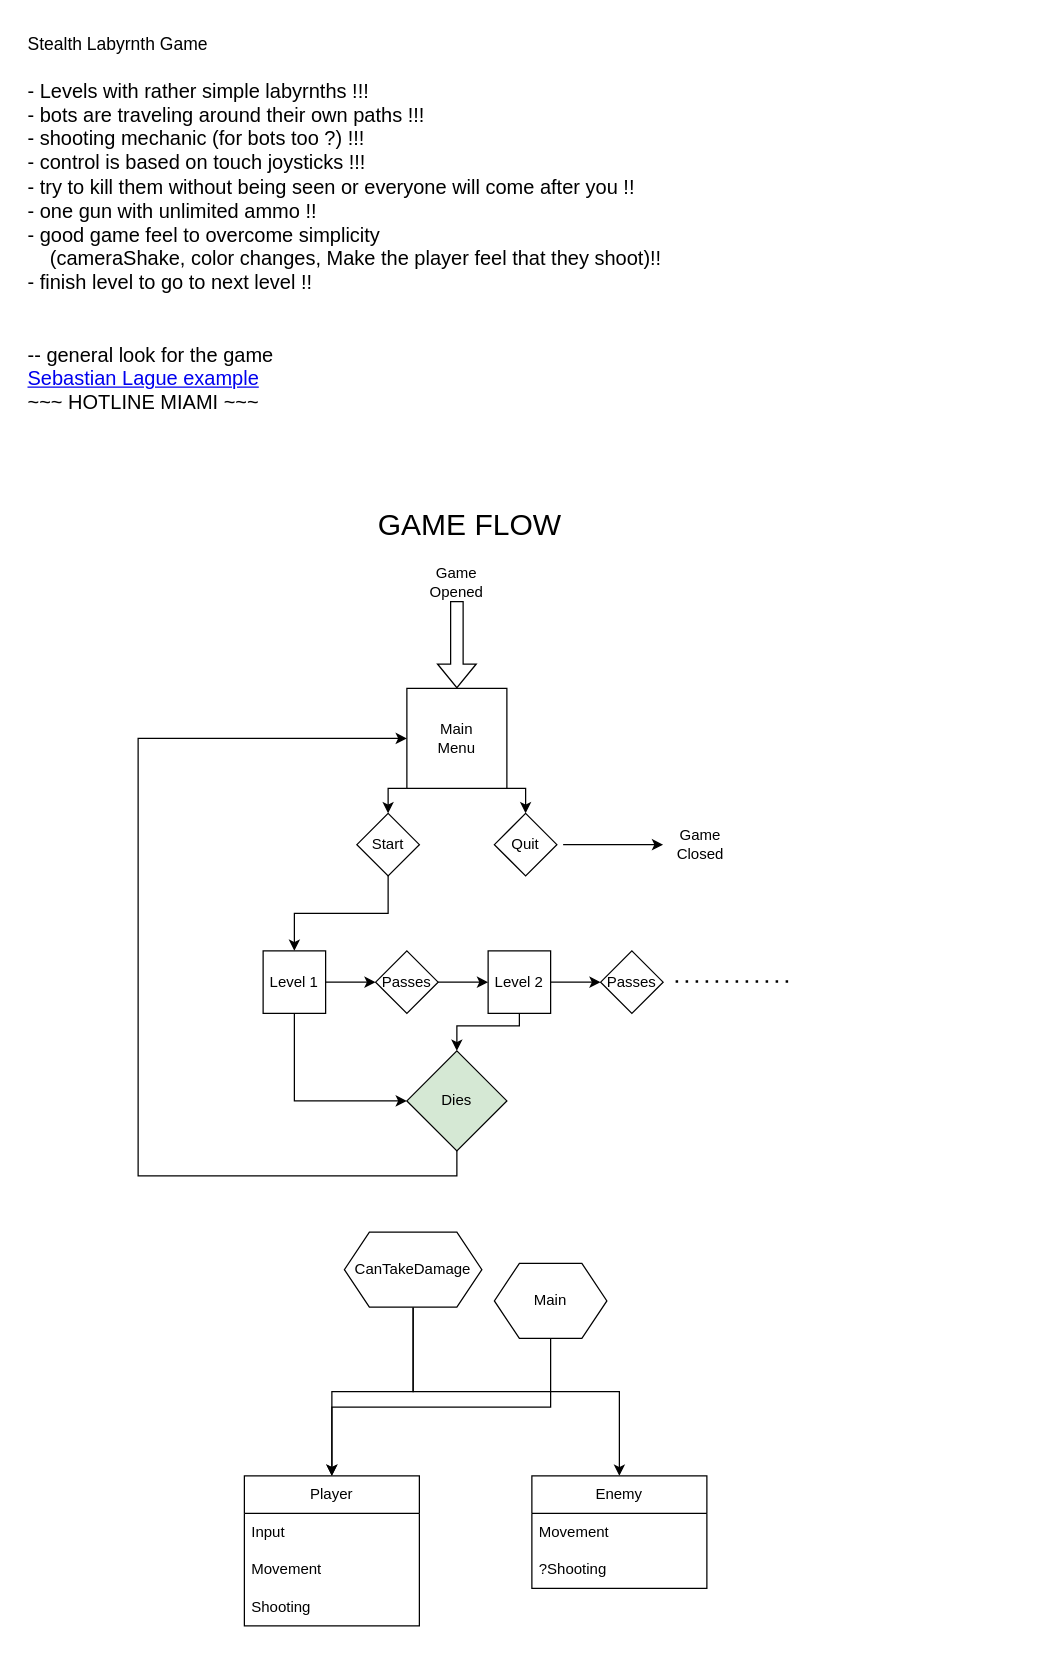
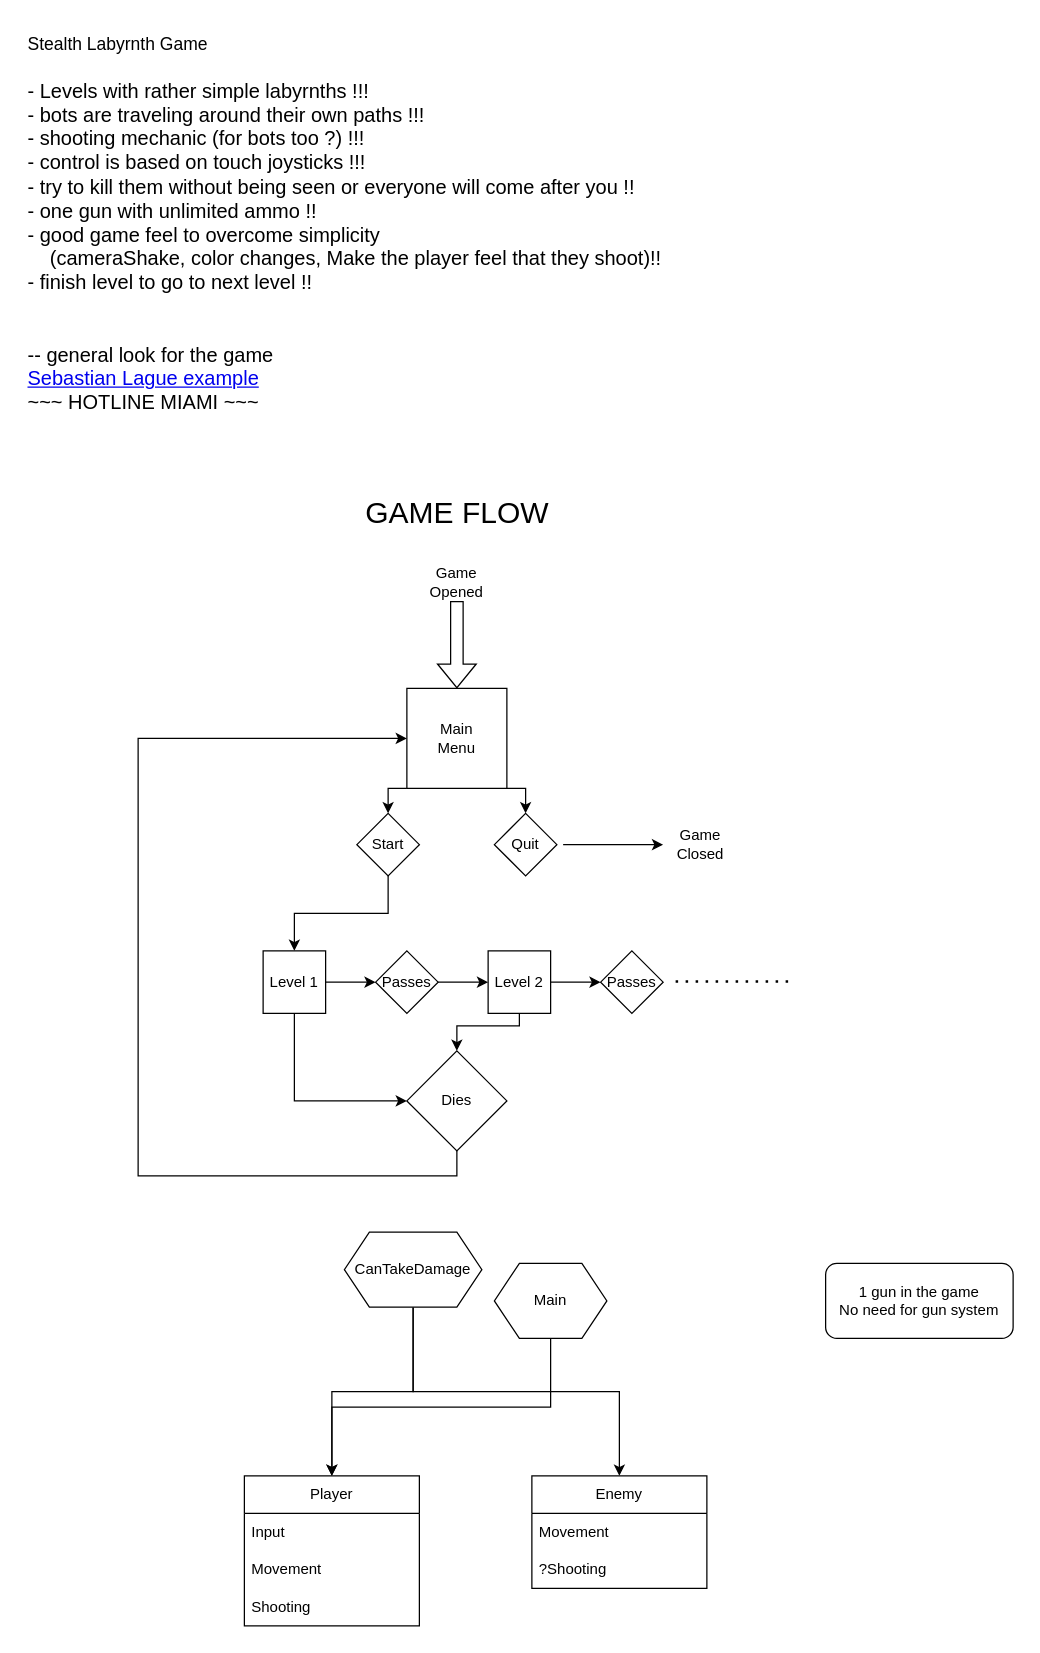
  <mxCell id="0" />
  <mxCell id="1" parent="0" />
  <mxCell id="2" style="edgeStyle=orthogonalEdgeStyle;rounded=0;orthogonalLoop=1;jettySize=auto;html=1;exitX=1;exitY=1;exitDx=0;exitDy=0;entryX=0.5;entryY=0;entryDx=0;entryDy=0;" parent="1" source="4" target="9" edge="1"><mxGeometry relative="1" as="geometry" /></mxCell>
  <mxCell id="3" style="edgeStyle=orthogonalEdgeStyle;rounded=0;orthogonalLoop=1;jettySize=auto;html=1;exitX=0;exitY=1;exitDx=0;exitDy=0;entryX=0.5;entryY=0;entryDx=0;entryDy=0;" parent="1" source="4" target="7" edge="1"><mxGeometry relative="1" as="geometry" /></mxCell>
  <mxCell id="4" value="" style="whiteSpace=wrap;html=1;aspect=fixed;" parent="1" vertex="1"><mxGeometry x="325" y="550" width="80" height="80" as="geometry" /></mxCell>
  <mxCell id="5" value="Main Menu" style="text;strokeColor=none;align=center;fillColor=none;html=1;verticalAlign=middle;whiteSpace=wrap;rounded=0;" parent="1" vertex="1"><mxGeometry x="335" y="575" width="60" height="30" as="geometry" /></mxCell>
  <mxCell id="6" style="edgeStyle=orthogonalEdgeStyle;rounded=0;orthogonalLoop=1;jettySize=auto;html=1;exitX=0.5;exitY=1;exitDx=0;exitDy=0;entryX=0.5;entryY=0;entryDx=0;entryDy=0;" parent="1" source="7" target="15" edge="1"><mxGeometry relative="1" as="geometry" /></mxCell>
  <mxCell id="7" value="" style="rhombus;whiteSpace=wrap;html=1;" parent="1" vertex="1"><mxGeometry x="285" y="650" width="50" height="50" as="geometry" /></mxCell>
  <mxCell id="8" value="Start&lt;br&gt;" style="text;strokeColor=none;align=center;fillColor=none;html=1;verticalAlign=middle;whiteSpace=wrap;rounded=0;" parent="1" vertex="1"><mxGeometry x="280" y="660" width="60" height="30" as="geometry" /></mxCell>
  <mxCell id="9" value="" style="rhombus;whiteSpace=wrap;html=1;" parent="1" vertex="1"><mxGeometry x="395" y="650" width="50" height="50" as="geometry" /></mxCell>
  <mxCell id="10" style="edgeStyle=orthogonalEdgeStyle;rounded=0;orthogonalLoop=1;jettySize=auto;html=1;exitX=1;exitY=0.5;exitDx=0;exitDy=0;" parent="1" source="11" target="12" edge="1"><mxGeometry relative="1" as="geometry"><mxPoint x="560" y="675" as="targetPoint" /></mxGeometry></mxCell>
  <mxCell id="11" value="Quit" style="text;strokeColor=none;align=center;fillColor=none;html=1;verticalAlign=middle;whiteSpace=wrap;rounded=0;" parent="1" vertex="1"><mxGeometry x="390" y="660" width="60" height="30" as="geometry" /></mxCell>
  <mxCell id="12" value="Game Closed" style="text;html=1;strokeColor=none;fillColor=none;align=center;verticalAlign=middle;whiteSpace=wrap;rounded=0;" parent="1" vertex="1"><mxGeometry x="530" y="660" width="60" height="30" as="geometry" /></mxCell>
  <mxCell id="13" style="edgeStyle=orthogonalEdgeStyle;rounded=0;orthogonalLoop=1;jettySize=auto;html=1;exitX=0.5;exitY=1;exitDx=0;exitDy=0;entryX=0;entryY=0.5;entryDx=0;entryDy=0;" parent="1" source="15" target="19" edge="1"><mxGeometry relative="1" as="geometry" /></mxCell>
  <mxCell id="14" style="edgeStyle=orthogonalEdgeStyle;rounded=0;orthogonalLoop=1;jettySize=auto;html=1;exitX=1;exitY=0.5;exitDx=0;exitDy=0;entryX=0;entryY=0.5;entryDx=0;entryDy=0;" parent="1" source="15" target="21" edge="1"><mxGeometry relative="1" as="geometry" /></mxCell>
  <mxCell id="15" value="Level 1" style="whiteSpace=wrap;html=1;aspect=fixed;" parent="1" vertex="1"><mxGeometry x="210" y="760" width="50" height="50" as="geometry" /></mxCell>
  <mxCell id="16" value="" style="shape=flexArrow;endArrow=classic;html=1;rounded=0;entryX=0.5;entryY=0;entryDx=0;entryDy=0;" parent="1" target="4" edge="1"><mxGeometry width="50" height="50" relative="1" as="geometry"><mxPoint x="365" y="480" as="sourcePoint" /><mxPoint x="375" y="440" as="targetPoint" /></mxGeometry></mxCell>
  <mxCell id="17" value="Game Opened" style="text;html=1;strokeColor=none;fillColor=none;align=center;verticalAlign=middle;whiteSpace=wrap;rounded=0;" parent="1" vertex="1"><mxGeometry x="335" y="450" width="60" height="30" as="geometry" /></mxCell>
  <mxCell id="18" style="edgeStyle=orthogonalEdgeStyle;rounded=0;orthogonalLoop=1;jettySize=auto;html=1;exitX=0.5;exitY=1;exitDx=0;exitDy=0;entryX=0;entryY=0.5;entryDx=0;entryDy=0;" parent="1" source="19" target="4" edge="1"><mxGeometry relative="1" as="geometry"><Array as="points"><mxPoint x="365" y="940" /><mxPoint x="110" y="940" /><mxPoint x="110" y="590" /></Array></mxGeometry></mxCell>
- <mxCell id="19" value="Dies" style="rhombus;whiteSpace=wrap;html=1;fillColor=#d5e8d4;" parent="1" vertex="1"><mxGeometry x="325" y="840" width="80" height="80" as="geometry" /></mxCell>
+ <mxCell id="19" value="Dies" style="rhombus;whiteSpace=wrap;html=1;" parent="1" vertex="1"><mxGeometry x="325" y="840" width="80" height="80" as="geometry" /></mxCell>
  <mxCell id="20" style="edgeStyle=orthogonalEdgeStyle;rounded=0;orthogonalLoop=1;jettySize=auto;html=1;exitX=1;exitY=0.5;exitDx=0;exitDy=0;entryX=0;entryY=0.5;entryDx=0;entryDy=0;" parent="1" source="21" target="24" edge="1"><mxGeometry relative="1" as="geometry" /></mxCell>
  <mxCell id="21" value="Passes" style="rhombus;whiteSpace=wrap;html=1;" parent="1" vertex="1"><mxGeometry x="300" y="760" width="50" height="50" as="geometry" /></mxCell>
  <mxCell id="22" style="edgeStyle=orthogonalEdgeStyle;rounded=0;orthogonalLoop=1;jettySize=auto;html=1;exitX=1;exitY=0.5;exitDx=0;exitDy=0;entryX=0;entryY=0.5;entryDx=0;entryDy=0;" parent="1" source="24" target="25" edge="1"><mxGeometry relative="1" as="geometry" /></mxCell>
  <mxCell id="23" style="edgeStyle=orthogonalEdgeStyle;rounded=0;orthogonalLoop=1;jettySize=auto;html=1;exitX=0.5;exitY=1;exitDx=0;exitDy=0;entryX=0.5;entryY=0;entryDx=0;entryDy=0;" parent="1" source="24" target="19" edge="1"><mxGeometry relative="1" as="geometry"><Array as="points"><mxPoint x="415" y="820" /><mxPoint x="365" y="820" /></Array></mxGeometry></mxCell>
  <mxCell id="24" value="Level 2" style="whiteSpace=wrap;html=1;aspect=fixed;" parent="1" vertex="1"><mxGeometry x="390" y="760" width="50" height="50" as="geometry" /></mxCell>
  <mxCell id="25" value="Passes" style="rhombus;whiteSpace=wrap;html=1;" parent="1" vertex="1"><mxGeometry x="480" y="760" width="50" height="50" as="geometry" /></mxCell>
  <mxCell id="26" value="" style="endArrow=none;dashed=1;html=1;dashPattern=1 3;strokeWidth=2;rounded=0;" parent="1" edge="1"><mxGeometry width="50" height="50" relative="1" as="geometry"><mxPoint x="540" y="784.5" as="sourcePoint" /><mxPoint x="630" y="784.5" as="targetPoint" /></mxGeometry></mxCell>
- <mxCell id="27" value="&lt;font style=&quot;font-size: 24px;&quot;&gt;GAME FLOW&lt;/font&gt;" style="text;html=1;align=center;verticalAlign=middle;resizable=0;points=[];autosize=1;strokeColor=none;fillColor=none;" parent="1" vertex="1"><mxGeometry x="290" y="400" width="170" height="40" as="geometry" /></mxCell>
+ <mxCell id="27" value="&lt;font style=&quot;font-size: 24px;&quot;&gt;GAME FLOW&lt;/font&gt;" style="text;html=1;align=center;verticalAlign=middle;resizable=0;points=[];autosize=1;strokeColor=none;fillColor=none;" parent="1" vertex="1"><mxGeometry x="280" y="390" width="170" height="40" as="geometry" /></mxCell>
  <mxCell id="28" value="Player" style="swimlane;fontStyle=0;childLayout=stackLayout;horizontal=1;startSize=30;horizontalStack=0;resizeParent=1;resizeParentMax=0;resizeLast=0;collapsible=1;marginBottom=0;whiteSpace=wrap;html=1;" parent="1" vertex="1"><mxGeometry x="195" y="1180" width="140" height="120" as="geometry" /></mxCell>
  <mxCell id="29" value="Input" style="text;strokeColor=none;fillColor=none;align=left;verticalAlign=middle;spacingLeft=4;spacingRight=4;overflow=hidden;points=[[0,0.5],[1,0.5]];portConstraint=eastwest;rotatable=0;whiteSpace=wrap;html=1;" parent="28" vertex="1"><mxGeometry y="30" width="140" height="30" as="geometry" /></mxCell>
  <mxCell id="30" value="Movement" style="text;strokeColor=none;fillColor=none;align=left;verticalAlign=middle;spacingLeft=4;spacingRight=4;overflow=hidden;points=[[0,0.5],[1,0.5]];portConstraint=eastwest;rotatable=0;whiteSpace=wrap;html=1;" parent="28" vertex="1"><mxGeometry y="60" width="140" height="30" as="geometry" /></mxCell>
  <mxCell id="31" value="Shooting" style="text;strokeColor=none;fillColor=none;align=left;verticalAlign=middle;spacingLeft=4;spacingRight=4;overflow=hidden;points=[[0,0.5],[1,0.5]];portConstraint=eastwest;rotatable=0;whiteSpace=wrap;html=1;" parent="28" vertex="1"><mxGeometry y="90" width="140" height="30" as="geometry" /></mxCell>
  <mxCell id="32" value="&lt;div&gt;&lt;font style=&quot;font-size: 14px;&quot;&gt;Stealth Labyrnth Game&lt;/font&gt;&lt;/div&gt;&lt;div&gt;&lt;font size=&quot;3&quot;&gt;&lt;br&gt;&lt;/font&gt;&lt;/div&gt;&lt;div&gt;&lt;font size=&quot;3&quot;&gt;- Levels with rather simple labyrnths !!!&lt;/font&gt;&lt;/div&gt;&lt;div&gt;&lt;font size=&quot;3&quot;&gt;- bots are traveling around their own paths !!!&lt;/font&gt;&lt;/div&gt;&lt;div&gt;&lt;font size=&quot;3&quot;&gt;- shooting mechanic (for bots too ?) !!!&lt;/font&gt;&lt;/div&gt;&lt;div&gt;&lt;font size=&quot;3&quot;&gt;- control is based on touch joysticks !!!&lt;/font&gt;&lt;/div&gt;&lt;div&gt;&lt;font size=&quot;3&quot;&gt;- try to kill them without being seen or everyone will come after you !!&lt;/font&gt;&lt;/div&gt;&lt;div&gt;&lt;font size=&quot;3&quot;&gt;- one gun with unlimited ammo !!&lt;/font&gt;&lt;/div&gt;&lt;div&gt;&lt;font size=&quot;3&quot;&gt;- good game feel to overcome simplicity&amp;nbsp;&lt;/font&gt;&lt;/div&gt;&lt;div&gt;&lt;font size=&quot;3&quot;&gt;&amp;nbsp; &amp;nbsp; (cameraShake, color changes, Make the player feel that they shoot)!!&lt;/font&gt;&lt;/div&gt;&lt;div&gt;&lt;font size=&quot;3&quot;&gt;- finish level to go to next level !!&lt;/font&gt;&lt;/div&gt;&lt;div&gt;&lt;font size=&quot;3&quot;&gt;&lt;br&gt;&lt;/font&gt;&lt;/div&gt;&lt;div&gt;&lt;font size=&quot;3&quot;&gt;&lt;br&gt;&lt;/font&gt;&lt;/div&gt;&lt;div&gt;&lt;font size=&quot;3&quot;&gt;-- general look for the game&lt;/font&gt;&lt;/div&gt;&lt;div&gt;&lt;a href=&quot;https://www.youtube.com/watch?v=jUdx_Nj4Xk0&amp;amp;list=PLFt_AvWsXl0fnA91TcmkRyhhixX9CO3Lw&amp;amp;t=18&quot;&gt;&lt;font size=&quot;3&quot;&gt;Sebastian Lague example&lt;/font&gt;&lt;/a&gt;&lt;/div&gt;&lt;div&gt;&lt;font size=&quot;3&quot;&gt;&lt;span style=&quot;background-color: initial;&quot;&gt;~~~ HOTLINE MIAMI ~~~&lt;/span&gt;&lt;br&gt;&lt;/font&gt;&lt;/div&gt;&lt;div&gt;&lt;font size=&quot;3&quot;&gt;&lt;br&gt;&lt;/font&gt;&lt;/div&gt;&lt;div&gt;&lt;font size=&quot;3&quot;&gt;&lt;br&gt;&lt;/font&gt;&lt;/div&gt;&lt;div&gt;&lt;br&gt;&lt;/div&gt;" style="text;html=1;align=left;verticalAlign=middle;resizable=0;points=[];autosize=1;strokeColor=none;fillColor=none;" parent="1" vertex="1"><mxGeometry x="20" y="20" width="530" height="370" as="geometry" /></mxCell>
  <mxCell id="33" value="Enemy" style="swimlane;fontStyle=0;childLayout=stackLayout;horizontal=1;startSize=30;horizontalStack=0;resizeParent=1;resizeParentMax=0;resizeLast=0;collapsible=1;marginBottom=0;whiteSpace=wrap;html=1;" vertex="1" parent="1"><mxGeometry x="425" y="1180" width="140" height="90" as="geometry" /></mxCell>
  <mxCell id="34" value="Movement" style="text;strokeColor=none;fillColor=none;align=left;verticalAlign=middle;spacingLeft=4;spacingRight=4;overflow=hidden;points=[[0,0.5],[1,0.5]];portConstraint=eastwest;rotatable=0;whiteSpace=wrap;html=1;" vertex="1" parent="33"><mxGeometry y="30" width="140" height="30" as="geometry" /></mxCell>
  <mxCell id="35" value="?Shooting" style="text;strokeColor=none;fillColor=none;align=left;verticalAlign=middle;spacingLeft=4;spacingRight=4;overflow=hidden;points=[[0,0.5],[1,0.5]];portConstraint=eastwest;rotatable=0;whiteSpace=wrap;html=1;" vertex="1" parent="33"><mxGeometry y="60" width="140" height="30" as="geometry" /></mxCell>
  <mxCell id="36" style="edgeStyle=orthogonalEdgeStyle;rounded=0;orthogonalLoop=1;jettySize=auto;html=1;exitX=0.5;exitY=1;exitDx=0;exitDy=0;entryX=0.5;entryY=0;entryDx=0;entryDy=0;" edge="1" parent="1" source="38" target="28"><mxGeometry relative="1" as="geometry" /></mxCell>
  <mxCell id="37" style="edgeStyle=orthogonalEdgeStyle;rounded=0;orthogonalLoop=1;jettySize=auto;html=1;exitX=0.5;exitY=1;exitDx=0;exitDy=0;entryX=0.5;entryY=0;entryDx=0;entryDy=0;" edge="1" parent="1" source="38" target="33"><mxGeometry relative="1" as="geometry" /></mxCell>
  <mxCell id="38" value="CanTakeDamage" style="shape=hexagon;perimeter=hexagonPerimeter2;whiteSpace=wrap;html=1;fixedSize=1;" vertex="1" parent="1"><mxGeometry x="275" y="985" width="110" height="60" as="geometry" /></mxCell>
  <mxCell id="39" style="edgeStyle=orthogonalEdgeStyle;rounded=0;orthogonalLoop=1;jettySize=auto;html=1;exitX=0.5;exitY=1;exitDx=0;exitDy=0;entryX=0.5;entryY=0;entryDx=0;entryDy=0;" edge="1" parent="1" source="40" target="28"><mxGeometry relative="1" as="geometry" /></mxCell>
  <mxCell id="40" value="Main" style="shape=hexagon;perimeter=hexagonPerimeter2;whiteSpace=wrap;html=1;fixedSize=1;" vertex="1" parent="1"><mxGeometry x="395" y="1010" width="90" height="60" as="geometry" /></mxCell>
+ <mxCell id="41" value="1 gun in the game&lt;br&gt;No need for gun system" style="rounded=1;whiteSpace=wrap;html=1;" vertex="1" parent="1"><mxGeometry x="660" y="1010" width="150" height="60" as="geometry" /></mxCell>
